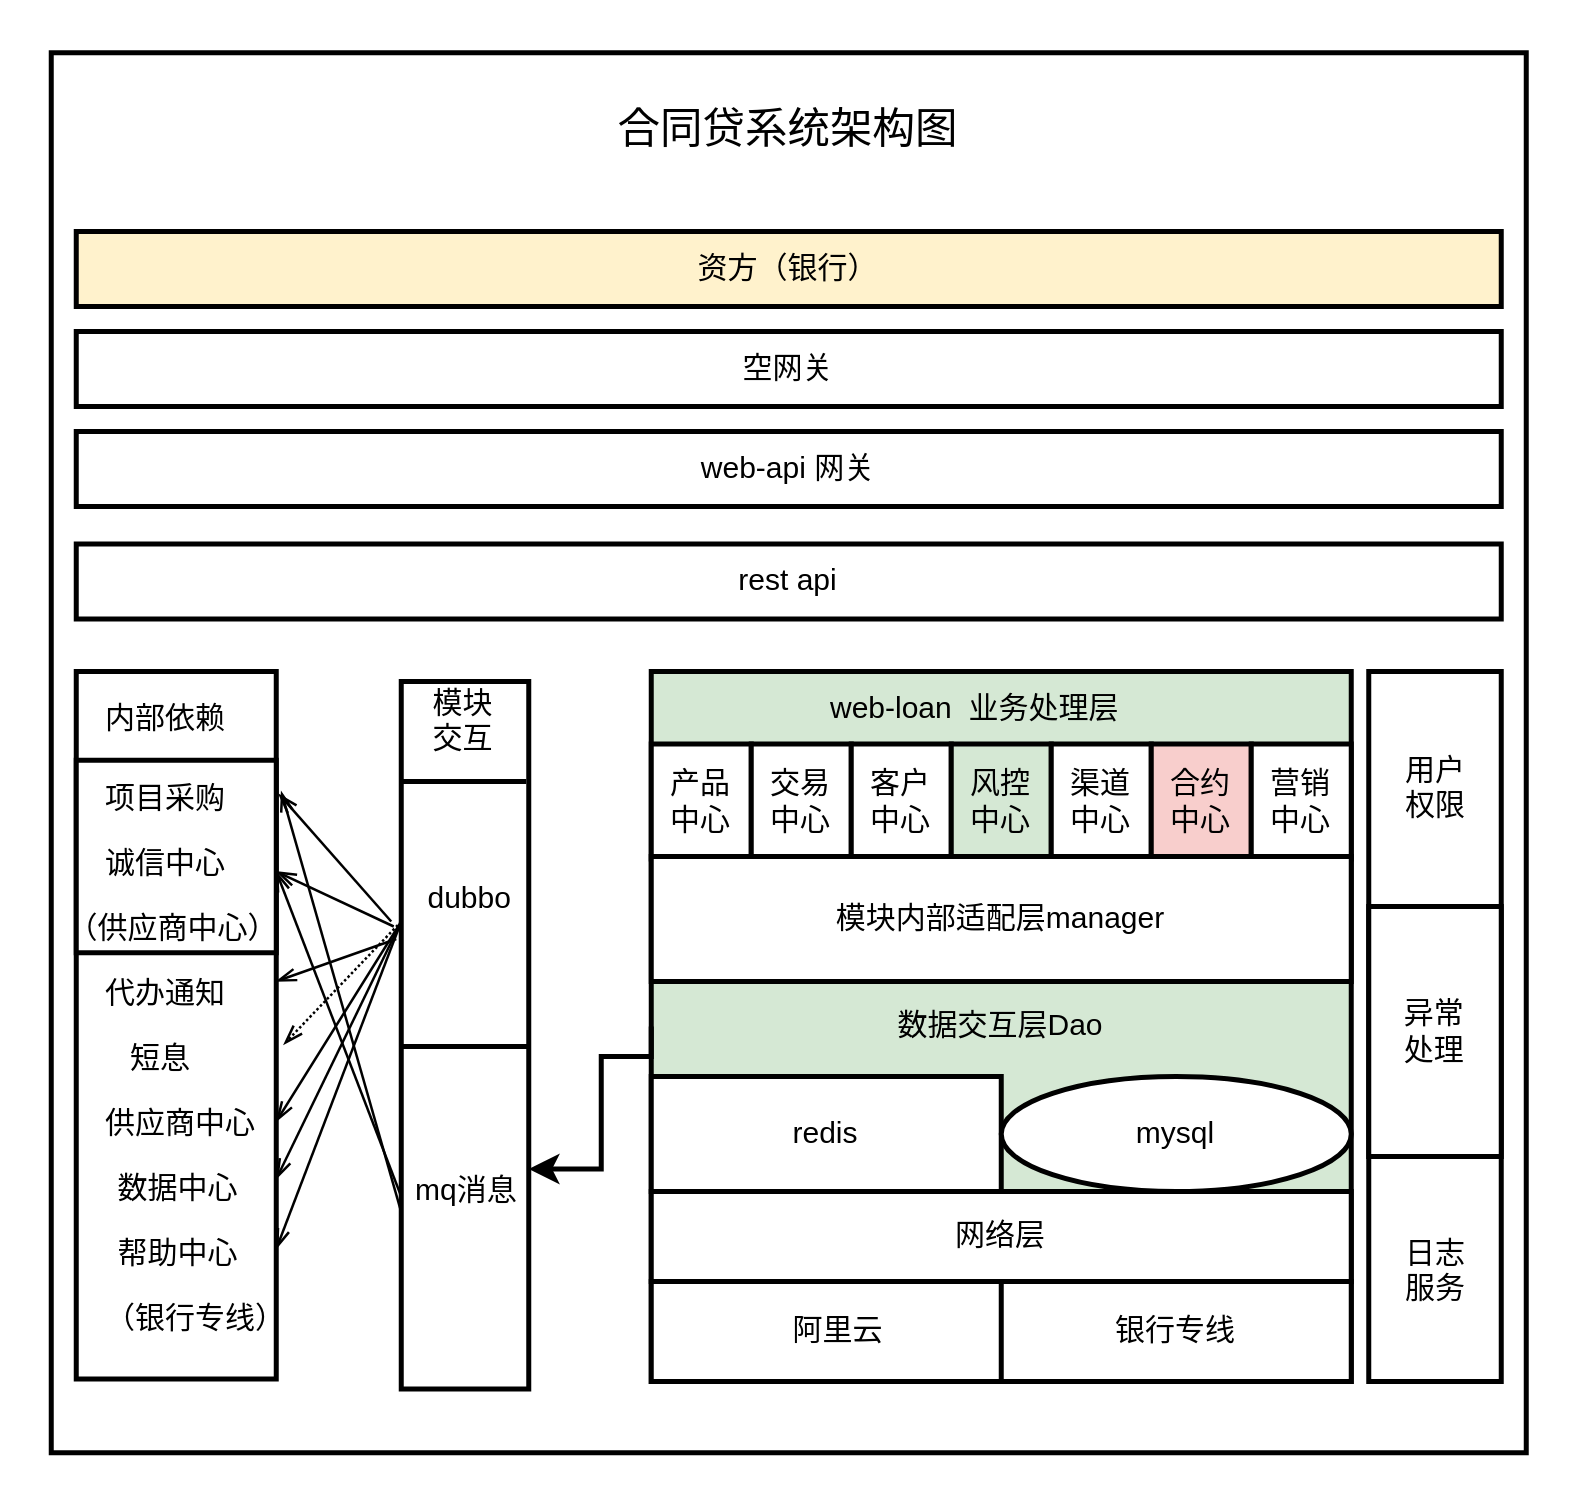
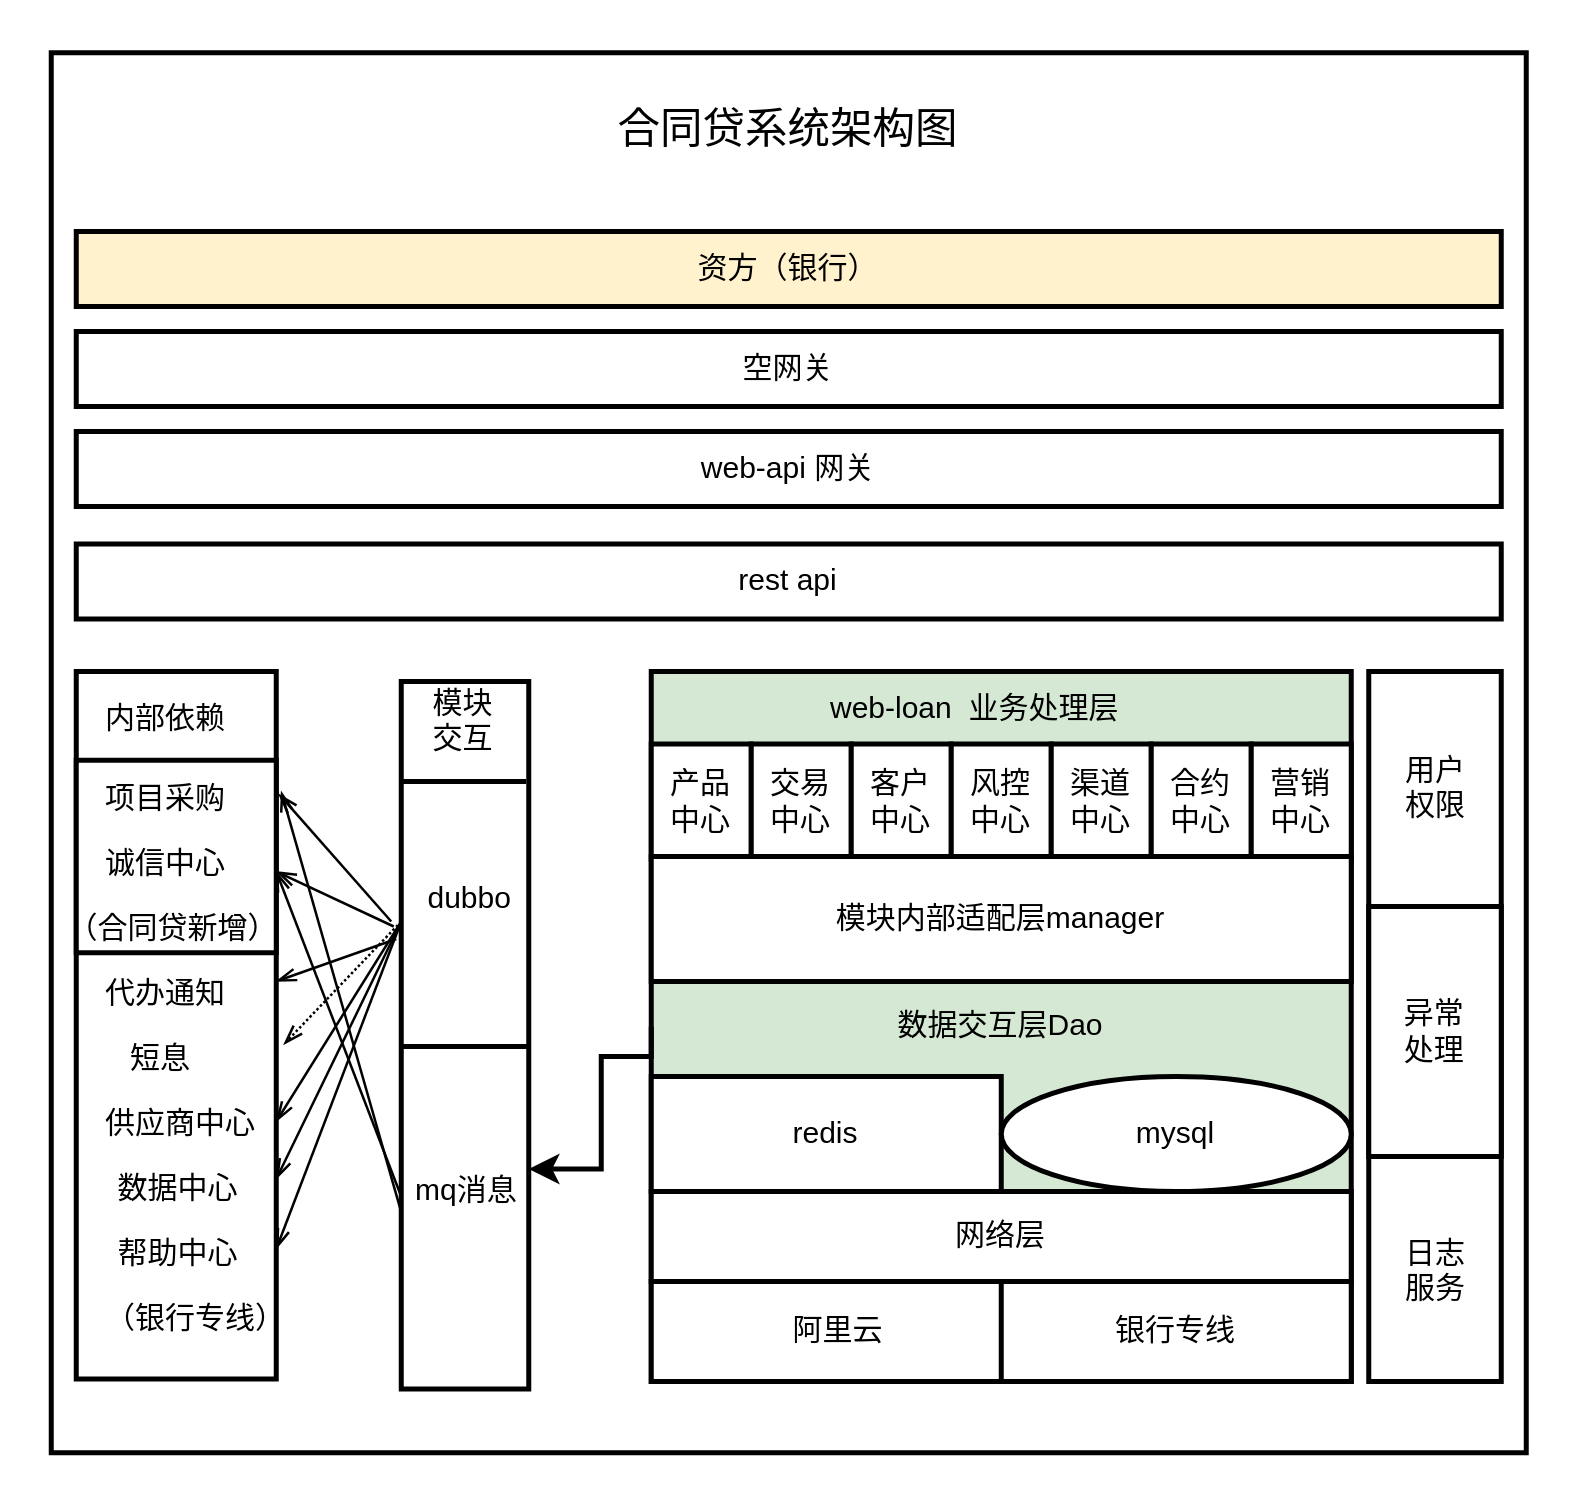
  <mxCell id="0" />
  <mxCell id="1" parent="0" />
  <mxCell id="2" value="" style="rounded=0;whiteSpace=wrap;html=1;strokeWidth=2;" parent="1" vertex="1"><mxGeometry x="20" y="20.5" width="590" height="560" as="geometry" /></mxCell>
  <mxCell id="3" value="" style="rounded=0;whiteSpace=wrap;html=1;strokeWidth=2;" parent="1" vertex="1"><mxGeometry x="30" y="268" width="80" height="283" as="geometry" /></mxCell>
  <mxCell id="4" value="" style="rounded=0;whiteSpace=wrap;html=1;strokeWidth=2;" parent="1" vertex="1"><mxGeometry x="30" y="303.5" width="80" height="77" as="geometry" /></mxCell>
  <mxCell id="5" value="资方（银行）" style="rounded=0;whiteSpace=wrap;html=1;strokeWidth=2;fillColor=#fff2cc;" parent="1" vertex="1"><mxGeometry x="30" y="92" width="570" height="30" as="geometry" /></mxCell>
  <mxCell id="6" value="空网关" style="rounded=0;whiteSpace=wrap;html=1;strokeWidth=2;" parent="1" vertex="1"><mxGeometry x="30" y="132" width="570" height="30" as="geometry" /></mxCell>
  <mxCell id="7" value="web-api 网关" style="rounded=0;whiteSpace=wrap;html=1;strokeWidth=2;" parent="1" vertex="1"><mxGeometry x="30" y="172" width="570" height="30" as="geometry" /></mxCell>
  <mxCell id="8" value="rest api" style="rounded=0;whiteSpace=wrap;html=1;strokeWidth=2;" parent="1" vertex="1"><mxGeometry x="30" y="217" width="570" height="30" as="geometry" /></mxCell>
  <mxCell id="9" value="内部依赖" style="text;html=1;resizable=0;points=[];autosize=1;align=left;verticalAlign=top;spacingTop=-4;" parent="1" vertex="1"><mxGeometry x="40" y="276.5" width="60" height="20" as="geometry" /></mxCell>
  <mxCell id="10" value="项目采购&amp;nbsp;" style="text;html=1;resizable=0;points=[];autosize=1;align=left;verticalAlign=top;spacingTop=-4;" parent="1" vertex="1"><mxGeometry x="40" y="309" width="70" height="20" as="geometry" /></mxCell>
  <mxCell id="11" value="诚信中心&amp;nbsp;" style="text;html=1;resizable=0;points=[];autosize=1;align=left;verticalAlign=top;spacingTop=-4;" parent="1" vertex="1"><mxGeometry x="40" y="335" width="70" height="20" as="geometry" /></mxCell>
- <mxCell id="12" value="（供应商中心）" style="text;html=1;resizable=0;points=[];autosize=1;align=left;verticalAlign=top;spacingTop=-4;" parent="1" vertex="1"><mxGeometry x="25" y="361" width="100" height="20" as="geometry" /></mxCell>
+ <mxCell id="12" value="（合同贷新增）" style="text;html=1;resizable=0;points=[];autosize=1;align=left;verticalAlign=top;spacingTop=-4;" parent="1" vertex="1"><mxGeometry x="25" y="361" width="100" height="20" as="geometry" /></mxCell>
  <mxCell id="13" value="短息" style="text;html=1;resizable=0;points=[];autosize=1;align=left;verticalAlign=top;spacingTop=-4;" parent="1" vertex="1"><mxGeometry x="50" y="413" width="40" height="20" as="geometry" /></mxCell>
  <mxCell id="14" value="代办通知" style="text;html=1;resizable=0;points=[];autosize=1;align=left;verticalAlign=top;spacingTop=-4;" parent="1" vertex="1"><mxGeometry x="40" y="387" width="60" height="20" as="geometry" /></mxCell>
  <mxCell id="15" value="供应商中心" style="text;html=1;resizable=0;points=[];autosize=1;align=left;verticalAlign=top;spacingTop=-4;" parent="1" vertex="1"><mxGeometry x="40" y="439" width="80" height="20" as="geometry" /></mxCell>
  <mxCell id="16" value="数据中心" style="text;html=1;resizable=0;points=[];autosize=1;align=left;verticalAlign=top;spacingTop=-4;" parent="1" vertex="1"><mxGeometry x="45" y="465" width="60" height="20" as="geometry" /></mxCell>
  <mxCell id="17" value="帮助中心" style="text;html=1;resizable=0;points=[];autosize=1;align=left;verticalAlign=top;spacingTop=-4;" parent="1" vertex="1"><mxGeometry x="45" y="491" width="60" height="20" as="geometry" /></mxCell>
  <mxCell id="18" value="（银行专线）" style="text;html=1;resizable=0;points=[];autosize=1;align=left;verticalAlign=top;spacingTop=-4;" parent="1" vertex="1"><mxGeometry x="40" y="517" width="80" height="20" as="geometry" /></mxCell>
  <mxCell id="19" value="" style="rounded=0;whiteSpace=wrap;html=1;strokeWidth=2;" parent="1" vertex="1"><mxGeometry x="160" y="272" width="51" height="283" as="geometry" /></mxCell>
  <mxCell id="20" value="" style="endArrow=none;html=1;strokeWidth=2;" parent="1" edge="1"><mxGeometry width="50" height="50" relative="1" as="geometry"><mxPoint x="210" y="312" as="sourcePoint" /><mxPoint x="160" y="312" as="targetPoint" /></mxGeometry></mxCell>
  <mxCell id="21" value="模块&lt;br&gt;交互&lt;br&gt;" style="text;html=1;resizable=0;points=[];autosize=1;align=left;verticalAlign=top;spacingTop=-4;" parent="1" vertex="1"><mxGeometry x="170.5" y="270.5" width="40" height="30" as="geometry" /></mxCell>
  <mxCell id="22" value="dubbo" style="text;html=1;resizable=0;points=[];autosize=1;align=left;verticalAlign=top;spacingTop=-4;" parent="1" vertex="1"><mxGeometry x="168.5" y="349" width="50" height="20" as="geometry" /></mxCell>
  <mxCell id="23" value="mq消息" style="text;html=1;resizable=0;points=[];autosize=1;align=left;verticalAlign=top;spacingTop=-4;" parent="1" vertex="1"><mxGeometry x="163.5" y="465.5" width="60" height="20" as="geometry" /></mxCell>
  <mxCell id="24" value="" style="endArrow=none;html=1;strokeWidth=2;" parent="1" edge="1"><mxGeometry width="50" height="50" relative="1" as="geometry"><mxPoint x="160" y="418" as="sourcePoint" /><mxPoint x="211" y="418" as="targetPoint" /><Array as="points" /></mxGeometry></mxCell>
  <mxCell id="25" value="数据交互层Dao" style="rounded=0;whiteSpace=wrap;html=1;strokeWidth=2;fillColor=#d5e8d4;" parent="1" vertex="1"><mxGeometry x="260" y="268" width="280" height="284" as="geometry" /></mxCell>
  <mxCell id="26" value="web-loan&amp;nbsp; 业务处理层&lt;br&gt;&lt;br&gt;&lt;br&gt;&lt;br&gt;" style="text;html=1;resizable=0;points=[];autosize=1;align=left;verticalAlign=top;spacingTop=-4;" parent="1" vertex="1"><mxGeometry x="330" y="273" width="130" height="60" as="geometry" /></mxCell>
  <mxCell id="27" value="产品&lt;br&gt;中心" style="rounded=0;whiteSpace=wrap;html=1;strokeWidth=2;" parent="1" vertex="1"><mxGeometry x="260" y="297" width="40" height="46" as="geometry" /></mxCell>
  <mxCell id="28" value="交易&lt;br&gt;中心" style="rounded=0;whiteSpace=wrap;html=1;strokeWidth=2;" parent="1" vertex="1"><mxGeometry x="300" y="297" width="40" height="46" as="geometry" /></mxCell>
  <mxCell id="29" value="客户&lt;br&gt;中心" style="rounded=0;whiteSpace=wrap;html=1;strokeWidth=2;" parent="1" vertex="1"><mxGeometry x="340" y="297" width="40" height="46" as="geometry" /></mxCell>
- <mxCell id="30" value="风控&lt;br&gt;中心" style="rounded=0;whiteSpace=wrap;html=1;strokeWidth=2;fillColor=#d5e8d4;" parent="1" vertex="1"><mxGeometry x="380" y="297" width="40" height="46" as="geometry" /></mxCell>
+ <mxCell id="30" value="风控&lt;br&gt;中心" style="rounded=0;whiteSpace=wrap;html=1;strokeWidth=2;" parent="1" vertex="1"><mxGeometry x="380" y="297" width="40" height="46" as="geometry" /></mxCell>
  <mxCell id="31" value="渠道&lt;br&gt;中心" style="rounded=0;whiteSpace=wrap;html=1;strokeWidth=2;" parent="1" vertex="1"><mxGeometry x="420" y="297" width="40" height="46" as="geometry" /></mxCell>
- <mxCell id="32" value="合约&lt;br&gt;中心" style="rounded=0;whiteSpace=wrap;html=1;strokeWidth=2;fillColor=#f8cecc;" parent="1" vertex="1"><mxGeometry x="460" y="297" width="40" height="45" as="geometry" /></mxCell>
+ <mxCell id="32" value="合约&lt;br&gt;中心" style="rounded=0;whiteSpace=wrap;html=1;strokeWidth=2;" parent="1" vertex="1"><mxGeometry x="460" y="297" width="40" height="45" as="geometry" /></mxCell>
  <mxCell id="33" value="营销&lt;br&gt;中心" style="rounded=0;whiteSpace=wrap;html=1;strokeWidth=2;" parent="1" vertex="1"><mxGeometry x="500" y="297" width="40" height="46" as="geometry" /></mxCell>
  <mxCell id="34" style="edgeStyle=orthogonalEdgeStyle;rounded=0;orthogonalLoop=1;jettySize=auto;html=1;exitX=0;exitY=0.5;exitDx=0;exitDy=0;strokeWidth=2;" parent="1" source="25" target="19" edge="1"><mxGeometry relative="1" as="geometry"><mxPoint x="230" y="412" as="sourcePoint" /><mxPoint x="190" y="372" as="targetPoint" /><Array as="points"><mxPoint x="260" y="422" /><mxPoint x="240" y="422" /><mxPoint x="240" y="467" /></Array></mxGeometry></mxCell>
  <mxCell id="35" value="" style="endArrow=openThin;html=1;strokeWidth=1;endFill=0;" parent="1" edge="1"><mxGeometry width="50" height="50" relative="1" as="geometry"><mxPoint x="156" y="368" as="sourcePoint" /><mxPoint x="111" y="317" as="targetPoint" /></mxGeometry></mxCell>
  <mxCell id="36" value="" style="endArrow=openThin;html=1;strokeWidth=1;endFill=0;exitX=0;exitY=0.75;exitDx=0;exitDy=0;" parent="1" source="19" edge="1"><mxGeometry width="50" height="50" relative="1" as="geometry"><mxPoint x="160" y="508" as="sourcePoint" /><mxPoint x="112" y="316" as="targetPoint" /></mxGeometry></mxCell>
  <mxCell id="37" value="" style="endArrow=openThin;html=1;strokeWidth=1;endFill=0;" parent="1" edge="1"><mxGeometry width="50" height="50" relative="1" as="geometry"><mxPoint x="160" y="478" as="sourcePoint" /><mxPoint x="110" y="348" as="targetPoint" /></mxGeometry></mxCell>
  <mxCell id="38" value="" style="endArrow=openThin;html=1;strokeWidth=1;endFill=0;entryX=1;entryY=0.65;entryDx=0;entryDy=0;entryPerimeter=0;" parent="1" target="11" edge="1"><mxGeometry width="50" height="50" relative="1" as="geometry"><mxPoint x="157" y="370" as="sourcePoint" /><mxPoint x="121" y="327" as="targetPoint" /></mxGeometry></mxCell>
  <mxCell id="39" value="" style="endArrow=openThin;html=1;strokeWidth=1;endFill=0;entryX=1;entryY=0.438;entryDx=0;entryDy=0;entryPerimeter=0;exitX=-0.039;exitY=0.364;exitDx=0;exitDy=0;exitPerimeter=0;" parent="1" source="19" target="3" edge="1"><mxGeometry width="50" height="50" relative="1" as="geometry"><mxPoint x="162" y="365" as="sourcePoint" /><mxPoint x="120" y="358" as="targetPoint" /></mxGeometry></mxCell>
  <mxCell id="40" value="" style="endArrow=openThin;html=1;strokeWidth=1;endFill=0;entryX=0.875;entryY=0.45;entryDx=0;entryDy=0;entryPerimeter=0;" parent="1" target="15" edge="1"><mxGeometry width="50" height="50" relative="1" as="geometry"><mxPoint x="160" y="368" as="sourcePoint" /><mxPoint x="120" y="403" as="targetPoint" /></mxGeometry></mxCell>
  <mxCell id="41" value="" style="endArrow=openThin;html=1;strokeWidth=1;endFill=0;" parent="1" edge="1"><mxGeometry width="50" height="50" relative="1" as="geometry"><mxPoint x="160" y="368" as="sourcePoint" /><mxPoint x="110" y="471" as="targetPoint" /></mxGeometry></mxCell>
  <mxCell id="42" value="" style="endArrow=openThin;html=1;strokeWidth=1;endFill=0;" parent="1" edge="1"><mxGeometry width="50" height="50" relative="1" as="geometry"><mxPoint x="160" y="368" as="sourcePoint" /><mxPoint x="110" y="499" as="targetPoint" /></mxGeometry></mxCell>
  <mxCell id="43" value="" style="endArrow=openThin;html=1;strokeWidth=1;endFill=0;entryX=1.038;entryY=0.527;entryDx=0;entryDy=0;entryPerimeter=0;dashed=1;dashPattern=1 1;" parent="1" target="3" edge="1"><mxGeometry width="50" height="50" relative="1" as="geometry"><mxPoint x="160" y="368" as="sourcePoint" /><mxPoint x="120" y="458" as="targetPoint" /></mxGeometry></mxCell>
  <mxCell id="44" value="模块内部适配层manager" style="rounded=0;whiteSpace=wrap;html=1;strokeWidth=2;" parent="1" vertex="1"><mxGeometry x="260" y="342" width="280" height="50" as="geometry" /></mxCell>
  <mxCell id="45" value="redis" style="rounded=0;whiteSpace=wrap;html=1;strokeWidth=2;" parent="1" vertex="1"><mxGeometry x="260" y="430" width="140" height="46" as="geometry" /></mxCell>
  <mxCell id="46" value="mysql" style="ellipse;whiteSpace=wrap;html=1;strokeWidth=2;" parent="1" vertex="1"><mxGeometry x="400" y="430" width="140" height="46" as="geometry" /></mxCell>
  <mxCell id="47" value="网络层" style="rounded=0;whiteSpace=wrap;html=1;strokeWidth=2;" parent="1" vertex="1"><mxGeometry x="260" y="476" width="280" height="36" as="geometry" /></mxCell>
  <mxCell id="48" value="阿里云" style="rounded=0;whiteSpace=wrap;html=1;strokeWidth=2;" parent="1" vertex="1"><mxGeometry x="260" y="512" width="150" height="40" as="geometry" /></mxCell>
  <mxCell id="49" value="银行专线" style="rounded=0;whiteSpace=wrap;html=1;strokeWidth=2;" parent="1" vertex="1"><mxGeometry x="400" y="512" width="140" height="40" as="geometry" /></mxCell>
  <mxCell id="50" value="" style="rounded=0;whiteSpace=wrap;html=1;strokeWidth=2;" parent="1" vertex="1"><mxGeometry x="547" y="268" width="53" height="284" as="geometry" /></mxCell>
  <mxCell id="51" value="异常&lt;br&gt;处理" style="rounded=0;whiteSpace=wrap;html=1;strokeWidth=2;" parent="1" vertex="1"><mxGeometry x="547" y="362" width="53" height="100" as="geometry" /></mxCell>
  <mxCell id="52" value="用户&lt;br&gt;权限" style="text;html=1;resizable=0;points=[];autosize=1;align=left;verticalAlign=top;spacingTop=-4;" parent="1" vertex="1"><mxGeometry x="560" y="298" width="40" height="30" as="geometry" /></mxCell>
  <mxCell id="53" value="日志&lt;br&gt;服务" style="text;html=1;resizable=0;points=[];autosize=1;align=left;verticalAlign=top;spacingTop=-4;" parent="1" vertex="1"><mxGeometry x="560" y="491" width="40" height="30" as="geometry" /></mxCell>
  <mxCell id="54" value="&lt;font style=&quot;font-size: 17px&quot;&gt;合同贷系统架构图&lt;/font&gt;" style="text;html=1;strokeColor=none;fillColor=none;align=center;verticalAlign=middle;whiteSpace=wrap;rounded=0;" parent="1" vertex="1"><mxGeometry x="235" y="42" width="160" height="20" as="geometry" /></mxCell>
